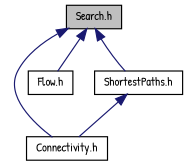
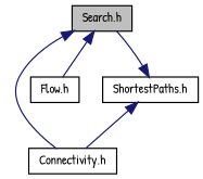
  digraph {
    fontname="Patrick Hand"
    node [color=black fillcolor=white fontname="Patrick Hand" fontsize=10 shape=record style=filled]
    edge [color=midnightblue dir=back fontname="Patrick Hand" fontsize=10 labelfontname=Helvetica labelfontsize=10 style=solid]
    n1 [fillcolor=grey75 fontcolor=black height=0.2 label="Search.h" width=0.4]
    n2 [height=0.2 label="Connectivity.h" width=0.4]
    n3 [height=0.2 label="Flow.h" width=0.4]
    n4 [height=0.2 label="ShortestPaths.h" width=0.4]
    n1 -> n2
    n1 -> n3
-   n1 -> n4
+   n4 -> n1
    n4 -> n2
  }
